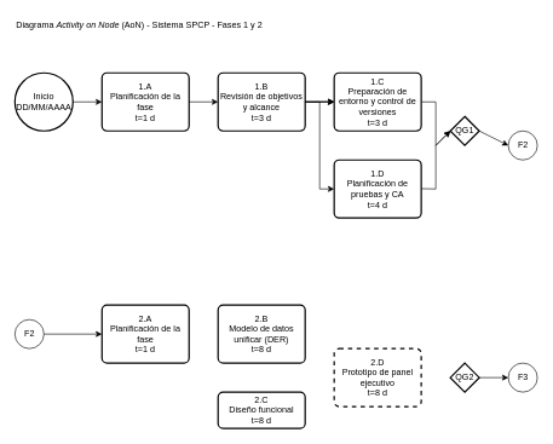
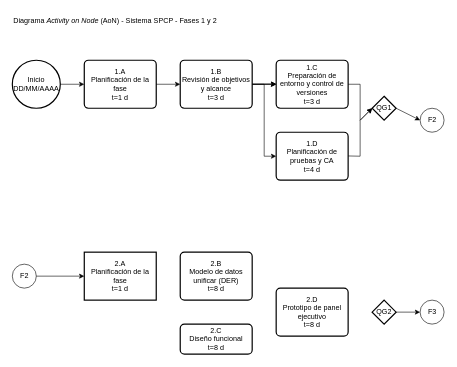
  <mxCell id="0" />
  <mxCell id="1" parent="0" />
  <mxCell id="2" value="Diagrama &lt;i&gt;Activity on Node&lt;/i&gt; (AoN) - Sistema SPCP - Fases 1 y 2" style="text;html=1;align=left;verticalAlign=middle;resizable=0;points=[];autosize=1;strokeColor=none;fillColor=none;" parent="1" vertex="1"><mxGeometry x="20" y="20" width="360" height="30" as="geometry" /></mxCell>
  <mxCell id="3" value="" style="edgeStyle=orthogonalEdgeStyle;rounded=0;orthogonalLoop=1;jettySize=auto;html=1;" parent="1" source="4" target="5" edge="1"><mxGeometry relative="1" as="geometry" /></mxCell>
  <mxCell id="4" value="Inicio&lt;div&gt;DD/MM/AAAA&lt;/div&gt;" style="strokeWidth=2;html=1;shape=mxgraph.flowchart.start_2;whiteSpace=wrap;" parent="1" vertex="1"><mxGeometry x="20" y="100" width="80" height="80" as="geometry" /></mxCell>
  <mxCell id="5" value="1.A&lt;div&gt;Planificación de la fase&lt;div&gt;t=1 d&lt;/div&gt;&lt;/div&gt;" style="rounded=1;whiteSpace=wrap;html=1;absoluteArcSize=1;arcSize=14;strokeWidth=2;align=center;" parent="1" vertex="1"><mxGeometry x="140" y="100" width="120" height="80" as="geometry" /></mxCell>
  <mxCell id="6" value="" style="edgeStyle=orthogonalEdgeStyle;rounded=0;orthogonalLoop=1;jettySize=auto;html=1;" parent="1" source="8" target="9" edge="1"><mxGeometry relative="1" as="geometry" /></mxCell>
  <mxCell id="7" value="" style="edgeStyle=orthogonalEdgeStyle;rounded=0;orthogonalLoop=1;jettySize=auto;html=1;" parent="1" source="8" target="9" edge="1"><mxGeometry relative="1" as="geometry" /></mxCell>
  <mxCell id="8" value="1.B&lt;div&gt;Revisión de objetivos y alcance&lt;div&gt;t=3 d&lt;/div&gt;&lt;/div&gt;" style="rounded=1;whiteSpace=wrap;html=1;absoluteArcSize=1;arcSize=14;strokeWidth=2;align=center;" parent="1" vertex="1"><mxGeometry x="300" y="100" width="120" height="80" as="geometry" /></mxCell>
  <mxCell id="9" value="1.C&lt;div&gt;Preparación de entorno y control de versiones&lt;div&gt;t=3 d&lt;/div&gt;&lt;/div&gt;" style="rounded=1;whiteSpace=wrap;html=1;absoluteArcSize=1;arcSize=14;strokeWidth=2;align=center;" parent="1" vertex="1"><mxGeometry x="460" y="100" width="120" height="80" as="geometry" /></mxCell>
  <mxCell id="10" value="1.D&lt;div&gt;&lt;div&gt;Planificación de pruebas y CA&lt;/div&gt;&lt;div&gt;t=4 d&lt;/div&gt;&lt;/div&gt;" style="rounded=1;whiteSpace=wrap;html=1;absoluteArcSize=1;arcSize=14;strokeWidth=2;align=center;" parent="1" vertex="1"><mxGeometry x="460" y="220" width="120" height="80" as="geometry" /></mxCell>
  <mxCell id="11" value="QG1" style="strokeWidth=2;html=1;shape=mxgraph.flowchart.decision;whiteSpace=wrap;" parent="1" vertex="1"><mxGeometry x="620" y="160" width="40" height="40" as="geometry" /></mxCell>
  <mxCell id="12" value="" style="endArrow=classic;html=1;rounded=0;exitX=1;exitY=0.5;exitDx=0;exitDy=0;" parent="1" source="5" edge="1"><mxGeometry width="50" height="50" relative="1" as="geometry"><mxPoint x="270" y="139.99" as="sourcePoint" /><mxPoint x="300" y="140" as="targetPoint" /></mxGeometry></mxCell>
  <mxCell id="13" value="" style="endArrow=classic;html=1;rounded=0;" parent="1" edge="1"><mxGeometry width="50" height="50" relative="1" as="geometry"><mxPoint x="420" y="139.99" as="sourcePoint" /><mxPoint x="460" y="139.58" as="targetPoint" /></mxGeometry></mxCell>
  <mxCell id="14" value="" style="endArrow=classic;html=1;rounded=0;entryX=0;entryY=0.5;entryDx=0;entryDy=0;" parent="1" target="10" edge="1"><mxGeometry width="50" height="50" relative="1" as="geometry"><mxPoint x="420" y="140" as="sourcePoint" /><mxPoint x="470" y="200" as="targetPoint" /><Array as="points"><mxPoint x="440" y="140" /><mxPoint x="440" y="260" /></Array></mxGeometry></mxCell>
  <mxCell id="15" value="" style="endArrow=classic;html=1;rounded=0;entryX=0;entryY=0.5;entryDx=0;entryDy=0;entryPerimeter=0;" parent="1" target="11" edge="1"><mxGeometry width="50" height="50" relative="1" as="geometry"><mxPoint x="580" y="140" as="sourcePoint" /><mxPoint x="620" y="260" as="targetPoint" /><Array as="points"><mxPoint x="600" y="140" /><mxPoint x="600" y="200" /></Array></mxGeometry></mxCell>
  <mxCell id="16" value="" style="endArrow=classic;html=1;rounded=0;exitX=1;exitY=0.5;exitDx=0;exitDy=0;entryX=0;entryY=0.5;entryDx=0;entryDy=0;entryPerimeter=0;" parent="1" target="11" edge="1"><mxGeometry width="50" height="50" relative="1" as="geometry"><mxPoint x="580" y="259.58" as="sourcePoint" /><mxPoint x="620" y="259.58" as="targetPoint" /><Array as="points"><mxPoint x="600" y="260" /><mxPoint x="600" y="200" /></Array></mxGeometry></mxCell>
  <mxCell id="17" value="F2" style="verticalLabelPosition=middle;verticalAlign=middle;html=1;shape=mxgraph.flowchart.on-page_reference;labelPosition=center;align=center;" parent="1" vertex="1"><mxGeometry x="700" y="180" width="40" height="40" as="geometry" /></mxCell>
  <mxCell id="18" value="" style="endArrow=classic;html=1;rounded=0;exitX=1;exitY=0.5;exitDx=0;exitDy=0;entryX=0;entryY=0.5;entryDx=0;entryDy=0;entryPerimeter=0;exitPerimeter=0;" parent="1" source="11" target="17" edge="1"><mxGeometry width="50" height="50" relative="1" as="geometry"><mxPoint x="670" y="204.58" as="sourcePoint" /><mxPoint x="710" y="204.58" as="targetPoint" /></mxGeometry></mxCell>
  <mxCell id="19" value="F2" style="verticalLabelPosition=middle;verticalAlign=middle;html=1;shape=mxgraph.flowchart.on-page_reference;labelPosition=center;align=center;" parent="1" vertex="1"><mxGeometry x="20" y="440" width="40" height="40" as="geometry" /></mxCell>
- <mxCell id="20" value="2.A&lt;div&gt;Planificación de la fase&lt;div&gt;t=1 d&lt;/div&gt;&lt;/div&gt;" style="rounded=1;whiteSpace=wrap;html=1;absoluteArcSize=1;arcSize=14;strokeWidth=2;align=center;" parent="1" vertex="1"><mxGeometry x="140" y="420" width="120" height="80" as="geometry" /></mxCell>
+ <mxCell id="20" value="2.A&lt;div&gt;Planificación de la fase&lt;div&gt;t=1 d&lt;/div&gt;&lt;/div&gt;" style="whiteSpace=wrap;html=1;absoluteArcSize=1;arcSize=14;strokeWidth=2;align=center;rounded=0;" parent="1" vertex="1"><mxGeometry x="140" y="420" width="120" height="80" as="geometry" /></mxCell>
  <mxCell id="21" value="2.B&lt;div&gt;Modelo de datos unificar (DER)&lt;div&gt;t=8 d&lt;/div&gt;&lt;/div&gt;" style="rounded=1;whiteSpace=wrap;html=1;absoluteArcSize=1;arcSize=14;strokeWidth=2;align=center;" parent="1" vertex="1"><mxGeometry x="300" y="420" width="120" height="80" as="geometry" /></mxCell>
  <mxCell id="22" value="2.C&lt;div&gt;Diseño funcional&lt;div&gt;t=8 d&lt;/div&gt;&lt;/div&gt;" style="rounded=1;whiteSpace=wrap;html=1;absoluteArcSize=1;arcSize=14;strokeWidth=2;align=center;" parent="1" vertex="1"><mxGeometry x="300" y="540" width="120" height="50" as="geometry" /></mxCell>
- <mxCell id="23" value="2.D&lt;div&gt;Prototipo de panel ejecutivo&lt;div&gt;t=8 d&lt;/div&gt;&lt;/div&gt;" style="rounded=1;whiteSpace=wrap;html=1;absoluteArcSize=1;arcSize=14;strokeWidth=2;align=center;dashed=1;" parent="1" vertex="1"><mxGeometry x="460" y="480" width="120" height="80" as="geometry" /></mxCell>
+ <mxCell id="23" value="2.D&lt;div&gt;Prototipo de panel ejecutivo&lt;div&gt;t=8 d&lt;/div&gt;&lt;/div&gt;" style="rounded=1;whiteSpace=wrap;html=1;absoluteArcSize=1;arcSize=14;strokeWidth=2;align=center;" parent="1" vertex="1"><mxGeometry x="460" y="480" width="120" height="80" as="geometry" /></mxCell>
  <mxCell id="24" value="QG2" style="strokeWidth=2;html=1;shape=mxgraph.flowchart.decision;whiteSpace=wrap;" parent="1" vertex="1"><mxGeometry x="620" y="500" width="40" height="40" as="geometry" /></mxCell>
  <mxCell id="25" value="F3" style="verticalLabelPosition=middle;verticalAlign=middle;html=1;shape=mxgraph.flowchart.on-page_reference;labelPosition=center;align=center;" parent="1" vertex="1"><mxGeometry x="700" y="500" width="40" height="40" as="geometry" /></mxCell>
  <mxCell id="26" value="" style="endArrow=classic;html=1;rounded=0;exitX=1;exitY=0.5;exitDx=0;exitDy=0;entryX=0;entryY=0.5;entryDx=0;entryDy=0;entryPerimeter=0;exitPerimeter=0;" parent="1" source="24" target="25" edge="1"><mxGeometry width="50" height="50" relative="1" as="geometry"><mxPoint x="670" y="524.58" as="sourcePoint" /><mxPoint x="710" y="524.58" as="targetPoint" /></mxGeometry></mxCell>
  <mxCell id="27" value="" style="endArrow=classic;html=1;rounded=0;exitX=1;exitY=0.5;exitDx=0;exitDy=0;exitPerimeter=0;entryX=0;entryY=0.5;entryDx=0;entryDy=0;" parent="1" source="19" target="20" edge="1"><mxGeometry width="50" height="50" relative="1" as="geometry"><mxPoint x="70" y="459.5" as="sourcePoint" /><mxPoint x="110" y="459.5" as="targetPoint" /></mxGeometry></mxCell>
